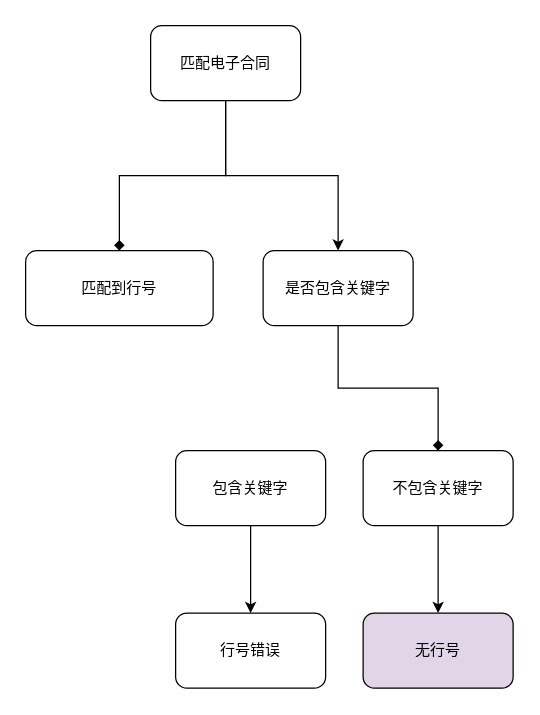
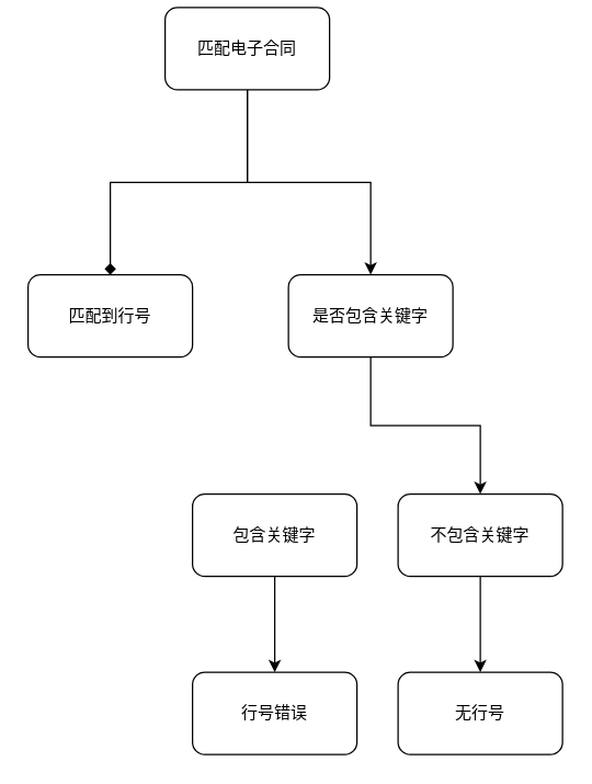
  <mxCell id="0" />
  <mxCell id="1" parent="0" />
  <mxCell id="2" style="edgeStyle=orthogonalEdgeStyle;rounded=0;orthogonalLoop=1;jettySize=auto;html=1;" edge="1" parent="1" source="4" target="7"><mxGeometry relative="1" as="geometry" /></mxCell>
  <mxCell id="3" style="edgeStyle=orthogonalEdgeStyle;rounded=0;orthogonalLoop=1;jettySize=auto;html=1;endArrow=diamond;" edge="1" parent="1" source="4" target="5"><mxGeometry relative="1" as="geometry" /></mxCell>
- <mxCell id="4" value="匹配电子合同" style="rounded=1;whiteSpace=wrap;html=1;" vertex="1" parent="1"><mxGeometry x="120" y="20" width="120" height="60" as="geometry" /></mxCell>
- <mxCell id="5" value="匹配到行号" style="rounded=1;whiteSpace=wrap;html=1;" vertex="1" parent="1"><mxGeometry x="20" y="200" width="150" height="60" as="geometry" /></mxCell>
- <mxCell id="6" style="edgeStyle=orthogonalEdgeStyle;rounded=0;orthogonalLoop=1;jettySize=auto;html=1;endArrow=diamond;" edge="1" parent="1" source="7" target="11"><mxGeometry relative="1" as="geometry" /></mxCell>
+ <mxCell id="4" value="匹配电子合同" style="rounded=1;whiteSpace=wrap;html=1;" vertex="1" parent="1"><mxGeometry x="120" y="5" width="120" height="60" as="geometry" /></mxCell>
+ <mxCell id="5" value="匹配到行号" style="rounded=1;whiteSpace=wrap;html=1;" vertex="1" parent="1"><mxGeometry x="20" y="200" width="120" height="60" as="geometry" /></mxCell>
+ <mxCell id="6" style="edgeStyle=orthogonalEdgeStyle;rounded=0;orthogonalLoop=1;jettySize=auto;html=1;" edge="1" parent="1" source="7" target="11"><mxGeometry relative="1" as="geometry" /></mxCell>
  <mxCell id="7" value="是否包含关键字" style="rounded=1;whiteSpace=wrap;html=1;" vertex="1" parent="1"><mxGeometry x="210" y="200" width="120" height="60" as="geometry" /></mxCell>
  <mxCell id="8" style="edgeStyle=orthogonalEdgeStyle;rounded=0;orthogonalLoop=1;jettySize=auto;html=1;" edge="1" parent="1" source="9" target="13"><mxGeometry relative="1" as="geometry" /></mxCell>
  <mxCell id="9" value="包含关键字" style="rounded=1;whiteSpace=wrap;html=1;" vertex="1" parent="1"><mxGeometry x="140" y="360" width="120" height="60" as="geometry" /></mxCell>
  <mxCell id="10" style="edgeStyle=orthogonalEdgeStyle;rounded=0;orthogonalLoop=1;jettySize=auto;html=1;" edge="1" parent="1" source="11" target="12"><mxGeometry relative="1" as="geometry" /></mxCell>
  <mxCell id="11" value="不包含关键字" style="rounded=1;whiteSpace=wrap;html=1;" vertex="1" parent="1"><mxGeometry x="290" y="360" width="120" height="60" as="geometry" /></mxCell>
- <mxCell id="12" value="无行号" style="rounded=1;whiteSpace=wrap;html=1;fillColor=#e1d5e7;" vertex="1" parent="1"><mxGeometry x="290" y="490" width="120" height="60" as="geometry" /></mxCell>
+ <mxCell id="12" value="无行号" style="rounded=1;whiteSpace=wrap;html=1;" vertex="1" parent="1"><mxGeometry x="290" y="490" width="120" height="60" as="geometry" /></mxCell>
  <mxCell id="13" value="行号错误" style="rounded=1;whiteSpace=wrap;html=1;" vertex="1" parent="1"><mxGeometry x="140" y="490" width="120" height="60" as="geometry" /></mxCell>
